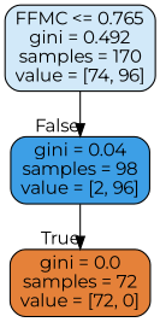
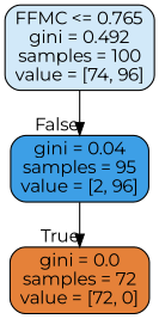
  digraph {
    fontname=Montserrat
    node [color=black fontname=Montserrat shape=box style="filled, rounded"]
    edge [fontname=Montserrat labeldistance=2.5]
-   n1 [fillcolor="#d2e9f9" label="FFMC <= 0.765\ngini = 0.492\nsamples = 170\nvalue = [74, 96]"]
-   n2 [fillcolor="#3d9fe6" label="gini = 0.04\nsamples = 98\nvalue = [2, 96]"]
+   n1 [fillcolor="#d2e9f9" label="FFMC <= 0.765\ngini = 0.492\nsamples = 100\nvalue = [74, 96]"]
+   n2 [fillcolor="#3d9fe6" label="gini = 0.04\nsamples = 95\nvalue = [2, 96]"]
    n3 [fillcolor="#e58139" label="gini = 0.0\nsamples = 72\nvalue = [72, 0]"]
    n1 -> n2 [headlabel=False labelangle=-45]
    n2 -> n3 [headlabel=True labelangle=45]
  }
